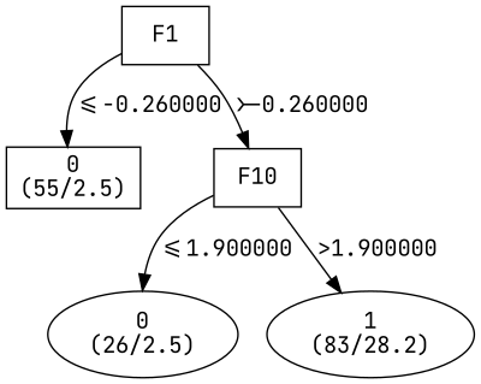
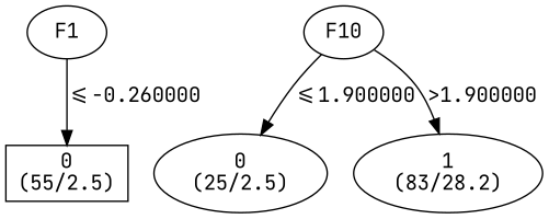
  digraph {
    fontname="JetBrains Mono"
    node [fontname="JetBrains Mono" shape=box]
    edge [fontname="JetBrains Mono"]
-   n1 [label="F1\n"]
+   n1 [label="F1\n" shape=ellipse]
    n2 [label="0\n(55/2.5)"]
-   n3 [label="F10\n"]
-   n4 [label="0\n(26/2.5)" shape=ellipse]
+   n3 [label="F10\n" shape=ellipse]
+   n4 [label="0\n(25/2.5)" shape=ellipse]
    n5 [label="1\n(83/28.2)" shape=ellipse]
    n1 -> n2 [label="<=-0.260000"]
-   n1 -> n3 [label=">-0.260000"]
    n3 -> n4 [label="<=1.900000"]
    n3 -> n5 [label=">1.900000"]
  }
